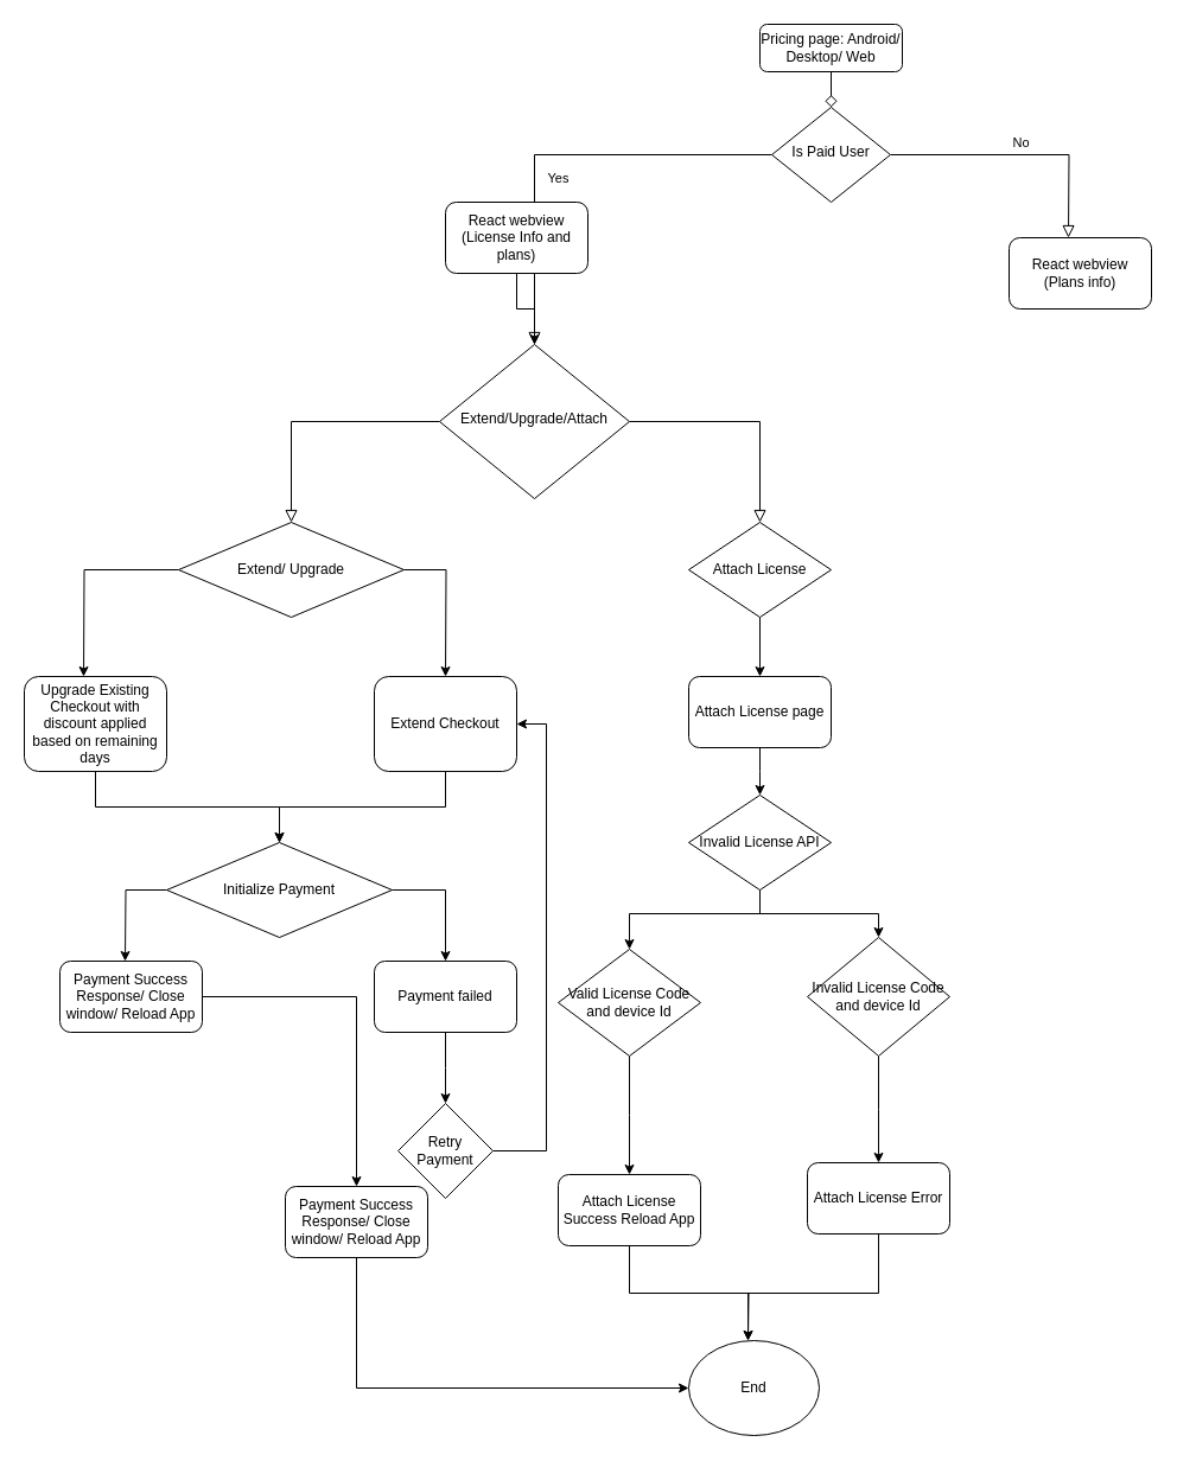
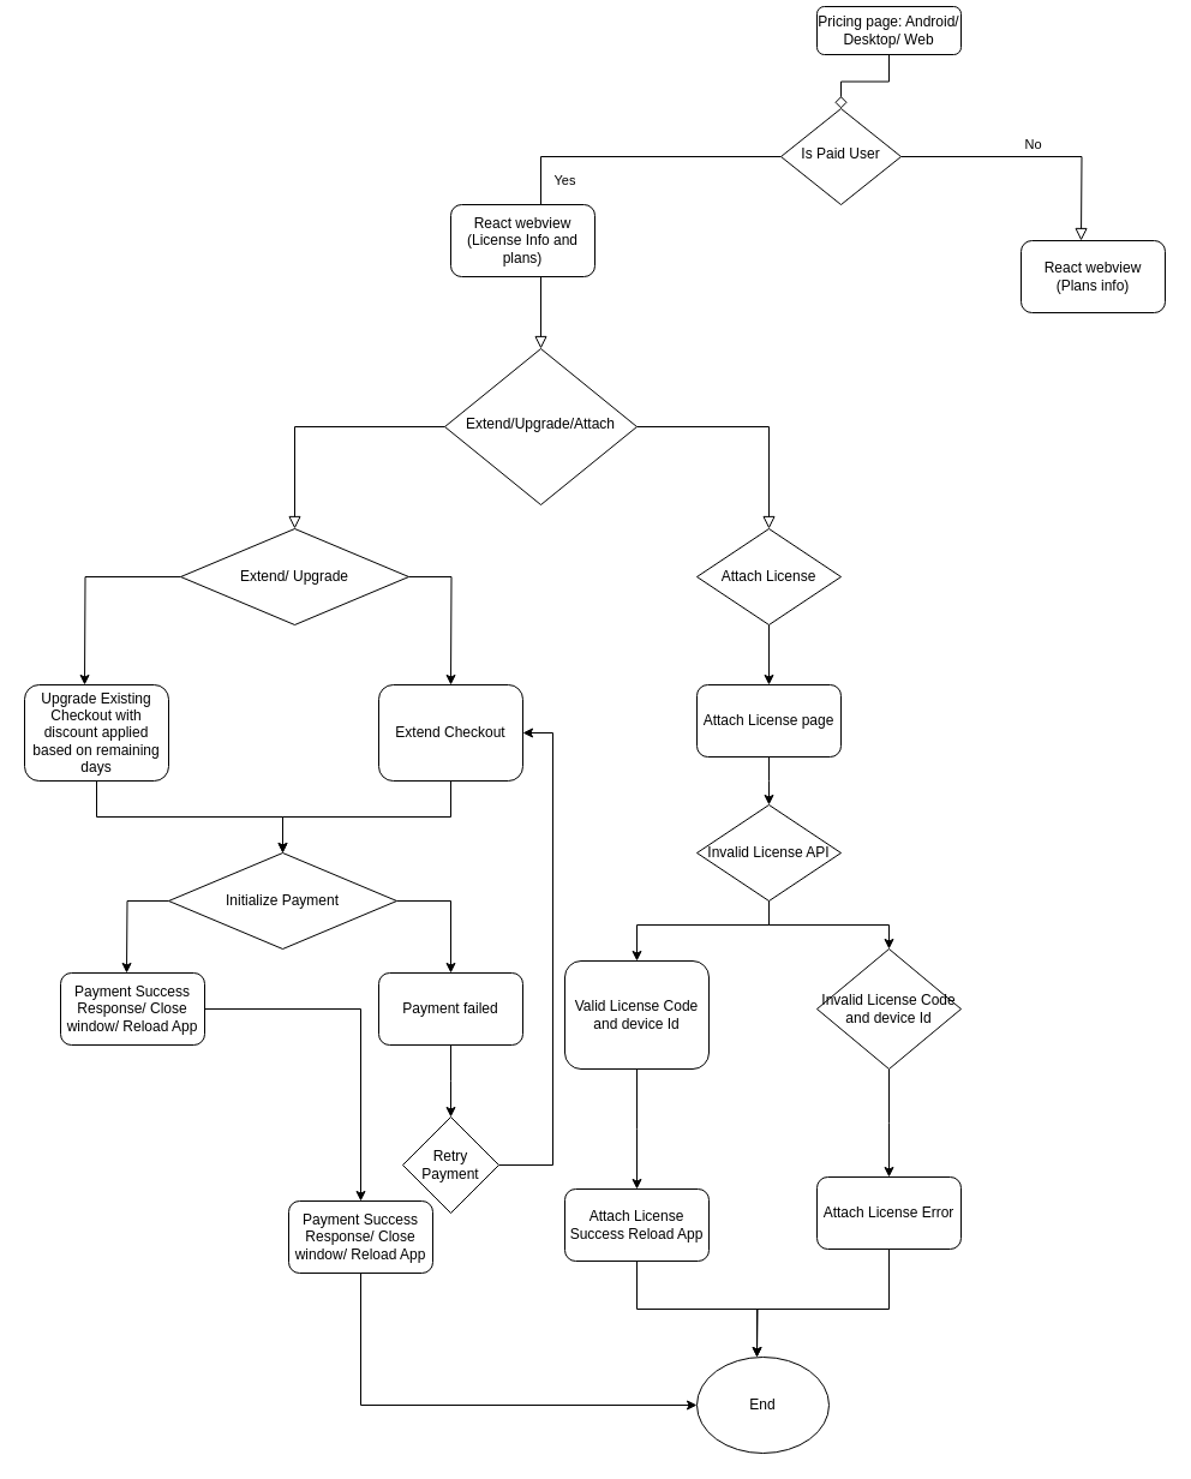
  <mxCell id="0" />
  <mxCell id="1" parent="0" />
  <mxCell id="2" value="" style="rounded=0;html=1;jettySize=auto;orthogonalLoop=1;fontSize=11;endArrow=diamond;endFill=0;endSize=8;strokeWidth=1;shadow=0;labelBackgroundColor=none;edgeStyle=orthogonalEdgeStyle;" parent="1" source="3" target="6" edge="1"><mxGeometry relative="1" as="geometry" /></mxCell>
- <mxCell id="3" value="Pricing page: Android/ Desktop/ Web" style="rounded=1;whiteSpace=wrap;html=1;fontSize=12;glass=0;strokeWidth=1;shadow=0;" parent="1" vertex="1"><mxGeometry x="640" y="20" width="120" height="40" as="geometry" /></mxCell>
+ <mxCell id="3" value="Pricing page: Android/ Desktop/ Web" style="rounded=1;whiteSpace=wrap;html=1;fontSize=12;glass=0;strokeWidth=1;shadow=0;" parent="1" vertex="1"><mxGeometry x="680" y="5" width="120" height="40" as="geometry" /></mxCell>
  <mxCell id="4" value="Yes" style="rounded=0;html=1;jettySize=auto;orthogonalLoop=1;fontSize=11;endArrow=block;endFill=0;endSize=8;strokeWidth=1;shadow=0;labelBackgroundColor=none;edgeStyle=orthogonalEdgeStyle;" parent="1" source="6" target="9" edge="1"><mxGeometry y="20" relative="1" as="geometry"><mxPoint as="offset" /></mxGeometry></mxCell>
  <mxCell id="5" value="No" style="edgeStyle=orthogonalEdgeStyle;rounded=0;html=1;jettySize=auto;orthogonalLoop=1;fontSize=11;endArrow=block;endFill=0;endSize=8;strokeWidth=1;shadow=0;labelBackgroundColor=none;" parent="1" source="6" edge="1"><mxGeometry y="10" relative="1" as="geometry"><mxPoint as="offset" /><mxPoint x="900" y="200" as="targetPoint" /></mxGeometry></mxCell>
  <mxCell id="6" value="Is Paid User" style="rhombus;whiteSpace=wrap;html=1;shadow=0;fontFamily=Helvetica;fontSize=12;align=center;strokeWidth=1;spacing=6;spacingTop=-4;" parent="1" vertex="1"><mxGeometry x="650" y="90" width="100" height="80" as="geometry" /></mxCell>
  <mxCell id="7" value="" style="rounded=0;html=1;jettySize=auto;orthogonalLoop=1;fontSize=11;endArrow=block;endFill=0;endSize=8;strokeWidth=1;shadow=0;labelBackgroundColor=none;edgeStyle=orthogonalEdgeStyle;" parent="1" source="9" target="12" edge="1"><mxGeometry x="0.333" y="20" relative="1" as="geometry"><mxPoint as="offset" /><mxPoint x="280" y="460" as="targetPoint" /></mxGeometry></mxCell>
  <mxCell id="8" value="" style="edgeStyle=orthogonalEdgeStyle;rounded=0;html=1;jettySize=auto;orthogonalLoop=1;fontSize=11;endArrow=block;endFill=0;endSize=8;strokeWidth=1;shadow=0;labelBackgroundColor=none;" parent="1" source="9" edge="1"><mxGeometry y="10" relative="1" as="geometry"><mxPoint as="offset" /><mxPoint x="640" y="440" as="targetPoint" /><Array as="points"><mxPoint x="640" y="355" /></Array></mxGeometry></mxCell>
  <mxCell id="9" value="Extend/Upgrade/Attach" style="rhombus;whiteSpace=wrap;html=1;shadow=0;fontFamily=Helvetica;fontSize=12;align=center;strokeWidth=1;spacing=6;spacingTop=-4;" parent="1" vertex="1"><mxGeometry x="370" y="290" width="160" height="130" as="geometry" /></mxCell>
  <mxCell id="10" style="edgeStyle=orthogonalEdgeStyle;rounded=0;orthogonalLoop=1;jettySize=auto;html=1;exitX=1;exitY=0.5;exitDx=0;exitDy=0;" edge="1" parent="1" source="12"><mxGeometry relative="1" as="geometry"><mxPoint x="375" y="570" as="targetPoint" /></mxGeometry></mxCell>
  <mxCell id="11" style="edgeStyle=orthogonalEdgeStyle;rounded=0;orthogonalLoop=1;jettySize=auto;html=1;exitX=0;exitY=0.5;exitDx=0;exitDy=0;" edge="1" parent="1" source="12"><mxGeometry relative="1" as="geometry"><mxPoint x="70" y="570" as="targetPoint" /></mxGeometry></mxCell>
  <mxCell id="12" value="Extend/ Upgrade" style="rhombus;whiteSpace=wrap;html=1;" vertex="1" parent="1"><mxGeometry x="150" y="440" width="190" height="80" as="geometry" /></mxCell>
  <mxCell id="13" style="edgeStyle=orthogonalEdgeStyle;rounded=0;orthogonalLoop=1;jettySize=auto;html=1;exitX=0.5;exitY=1;exitDx=0;exitDy=0;entryX=0.5;entryY=0;entryDx=0;entryDy=0;" edge="1" parent="1" source="14" target="16"><mxGeometry relative="1" as="geometry"><mxPoint x="640" y="560" as="targetPoint" /></mxGeometry></mxCell>
  <mxCell id="14" value="Attach License" style="rhombus;whiteSpace=wrap;html=1;" vertex="1" parent="1"><mxGeometry x="580" y="440" width="120" height="80" as="geometry" /></mxCell>
  <mxCell id="15" style="edgeStyle=orthogonalEdgeStyle;rounded=0;orthogonalLoop=1;jettySize=auto;html=1;exitX=0.5;exitY=1;exitDx=0;exitDy=0;" edge="1" parent="1" source="16"><mxGeometry relative="1" as="geometry"><mxPoint x="640" y="670" as="targetPoint" /></mxGeometry></mxCell>
  <mxCell id="16" value="Attach License page" style="rounded=1;whiteSpace=wrap;html=1;" vertex="1" parent="1"><mxGeometry x="580" y="570" width="120" height="60" as="geometry" /></mxCell>
  <mxCell id="17" style="edgeStyle=orthogonalEdgeStyle;rounded=0;orthogonalLoop=1;jettySize=auto;html=1;" edge="1" parent="1" source="19" target="21"><mxGeometry relative="1" as="geometry"><Array as="points"><mxPoint x="640" y="770" /><mxPoint x="530" y="770" /></Array></mxGeometry></mxCell>
  <mxCell id="18" style="edgeStyle=orthogonalEdgeStyle;rounded=0;orthogonalLoop=1;jettySize=auto;html=1;" edge="1" parent="1" source="19" target="23"><mxGeometry relative="1" as="geometry" /></mxCell>
  <mxCell id="19" value="Invalid License API" style="rhombus;whiteSpace=wrap;html=1;" vertex="1" parent="1"><mxGeometry x="580" y="670" width="120" height="80" as="geometry" /></mxCell>
  <mxCell id="20" style="edgeStyle=orthogonalEdgeStyle;rounded=0;orthogonalLoop=1;jettySize=auto;html=1;exitX=0.5;exitY=1;exitDx=0;exitDy=0;" edge="1" parent="1" source="21"><mxGeometry relative="1" as="geometry"><mxPoint x="530" y="990" as="targetPoint" /></mxGeometry></mxCell>
- <mxCell id="21" value="Valid License Code and device Id" style="rhombus;whiteSpace=wrap;html=1;" vertex="1" parent="1"><mxGeometry x="470" y="800" width="120" height="90" as="geometry" /></mxCell>
+ <mxCell id="21" value="Valid License Code and device Id" style="whiteSpace=wrap;html=1;rounded=1;" vertex="1" parent="1"><mxGeometry x="470" y="800" width="120" height="90" as="geometry" /></mxCell>
  <mxCell id="22" style="edgeStyle=orthogonalEdgeStyle;rounded=0;orthogonalLoop=1;jettySize=auto;html=1;exitX=0.5;exitY=1;exitDx=0;exitDy=0;" edge="1" parent="1" source="23"><mxGeometry relative="1" as="geometry"><mxPoint x="740" y="980" as="targetPoint" /></mxGeometry></mxCell>
  <mxCell id="23" value="Invalid License Code and device Id" style="rhombus;whiteSpace=wrap;html=1;" vertex="1" parent="1"><mxGeometry x="680" y="790" width="120" height="100" as="geometry" /></mxCell>
- <mxCell id="24" style="edgeStyle=orthogonalEdgeStyle;rounded=0;orthogonalLoop=1;jettySize=auto;html=1;entryX=0.5;entryY=0;entryDx=0;entryDy=0;startArrow=none;" edge="1" parent="1" source="25" target="9"><mxGeometry relative="1" as="geometry"><mxPoint x="450" y="220" as="sourcePoint" /></mxGeometry></mxCell>
  <mxCell id="25" value="React webview&lt;br&gt;(License Info and plans)" style="rounded=1;whiteSpace=wrap;html=1;" vertex="1" parent="1"><mxGeometry x="375" y="170" width="120" height="60" as="geometry" /></mxCell>
  <mxCell id="26" style="edgeStyle=orthogonalEdgeStyle;rounded=0;orthogonalLoop=1;jettySize=auto;html=1;exitX=0.5;exitY=1;exitDx=0;exitDy=0;" edge="1" parent="1" source="27"><mxGeometry relative="1" as="geometry"><mxPoint x="630" y="1130" as="targetPoint" /></mxGeometry></mxCell>
  <mxCell id="27" value="Attach License Success Reload App" style="rounded=1;whiteSpace=wrap;html=1;" vertex="1" parent="1"><mxGeometry x="470" y="990" width="120" height="60" as="geometry" /></mxCell>
  <mxCell id="28" style="edgeStyle=orthogonalEdgeStyle;rounded=0;orthogonalLoop=1;jettySize=auto;html=1;exitX=0.5;exitY=1;exitDx=0;exitDy=0;" edge="1" parent="1" source="29"><mxGeometry relative="1" as="geometry"><mxPoint x="630" y="1130" as="targetPoint" /><Array as="points"><mxPoint x="740" y="1090" /><mxPoint x="630" y="1090" /></Array></mxGeometry></mxCell>
  <mxCell id="29" value="Attach License Error" style="rounded=1;whiteSpace=wrap;html=1;" vertex="1" parent="1"><mxGeometry x="680" y="980" width="120" height="60" as="geometry" /></mxCell>
  <mxCell id="30" value="End" style="ellipse;whiteSpace=wrap;html=1;" vertex="1" parent="1"><mxGeometry x="580" y="1130" width="110" height="80" as="geometry" /></mxCell>
  <mxCell id="31" style="edgeStyle=orthogonalEdgeStyle;rounded=0;orthogonalLoop=1;jettySize=auto;html=1;exitX=0.5;exitY=1;exitDx=0;exitDy=0;" edge="1" parent="1" target="34"><mxGeometry relative="1" as="geometry"><mxPoint x="375" y="650" as="sourcePoint" /><Array as="points"><mxPoint x="375" y="680" /><mxPoint x="235" y="680" /></Array></mxGeometry></mxCell>
  <mxCell id="32" style="edgeStyle=orthogonalEdgeStyle;rounded=0;orthogonalLoop=1;jettySize=auto;html=1;exitX=0;exitY=0.5;exitDx=0;exitDy=0;" edge="1" parent="1" source="34"><mxGeometry relative="1" as="geometry"><mxPoint x="105" y="810" as="targetPoint" /></mxGeometry></mxCell>
  <mxCell id="33" style="edgeStyle=orthogonalEdgeStyle;rounded=0;orthogonalLoop=1;jettySize=auto;html=1;exitX=1;exitY=0.5;exitDx=0;exitDy=0;entryX=0.5;entryY=0;entryDx=0;entryDy=0;" edge="1" parent="1" source="34" target="41"><mxGeometry relative="1" as="geometry"><mxPoint x="375" y="800" as="targetPoint" /></mxGeometry></mxCell>
  <mxCell id="34" value="Initialize Payment" style="rhombus;whiteSpace=wrap;html=1;" vertex="1" parent="1"><mxGeometry x="140" y="710" width="190" height="80" as="geometry" /></mxCell>
  <mxCell id="35" value="Extend Checkout" style="rounded=1;whiteSpace=wrap;html=1;" vertex="1" parent="1"><mxGeometry x="315" y="570" width="120" height="80" as="geometry" /></mxCell>
  <mxCell id="36" style="edgeStyle=orthogonalEdgeStyle;rounded=0;orthogonalLoop=1;jettySize=auto;html=1;exitX=0.5;exitY=1;exitDx=0;exitDy=0;" edge="1" parent="1" source="37" target="34"><mxGeometry relative="1" as="geometry" /></mxCell>
  <mxCell id="37" value="Upgrade Existing Checkout with discount applied based on remaining days" style="rounded=1;whiteSpace=wrap;html=1;" vertex="1" parent="1"><mxGeometry x="20" y="570" width="120" height="80" as="geometry" /></mxCell>
  <mxCell id="38" style="edgeStyle=orthogonalEdgeStyle;rounded=0;orthogonalLoop=1;jettySize=auto;html=1;" edge="1" parent="1" source="39" target="45"><mxGeometry relative="1" as="geometry" /></mxCell>
  <mxCell id="39" value="Payment Success Response/ Close window/ Reload App" style="rounded=1;whiteSpace=wrap;html=1;" vertex="1" parent="1"><mxGeometry x="50" y="810" width="120" height="60" as="geometry" /></mxCell>
  <mxCell id="40" style="edgeStyle=orthogonalEdgeStyle;rounded=0;orthogonalLoop=1;jettySize=auto;html=1;exitX=0.5;exitY=1;exitDx=0;exitDy=0;" edge="1" parent="1" source="41"><mxGeometry relative="1" as="geometry"><mxPoint x="375" y="930" as="targetPoint" /></mxGeometry></mxCell>
  <mxCell id="41" value="Payment failed" style="rounded=1;whiteSpace=wrap;html=1;" vertex="1" parent="1"><mxGeometry x="315" y="810" width="120" height="60" as="geometry" /></mxCell>
  <mxCell id="42" style="edgeStyle=orthogonalEdgeStyle;rounded=0;orthogonalLoop=1;jettySize=auto;html=1;exitX=1;exitY=0.5;exitDx=0;exitDy=0;" edge="1" parent="1" source="43" target="35"><mxGeometry relative="1" as="geometry"><mxPoint x="460" y="610" as="targetPoint" /><Array as="points"><mxPoint x="460" y="970" /><mxPoint x="460" y="610" /></Array></mxGeometry></mxCell>
  <mxCell id="43" value="Retry Payment" style="rhombus;whiteSpace=wrap;html=1;" vertex="1" parent="1"><mxGeometry x="335" y="930" width="80" height="80" as="geometry" /></mxCell>
  <mxCell id="44" style="edgeStyle=orthogonalEdgeStyle;rounded=0;orthogonalLoop=1;jettySize=auto;html=1;entryX=0;entryY=0.5;entryDx=0;entryDy=0;" edge="1" parent="1" source="45" target="30"><mxGeometry relative="1" as="geometry"><Array as="points"><mxPoint y="1170" x="300" /></Array></mxGeometry></mxCell>
  <mxCell id="45" value="Payment Success Response/ Close window/ Reload App" style="rounded=1;whiteSpace=wrap;html=1;" vertex="1" parent="1"><mxGeometry x="240" y="1000" width="120" height="60" as="geometry" /></mxCell>
  <mxCell id="46" value="React webview&lt;br&gt;(Plans info)" style="rounded=1;whiteSpace=wrap;html=1;" vertex="1" parent="1"><mxGeometry x="850" y="200" width="120" height="60" as="geometry" /></mxCell>
